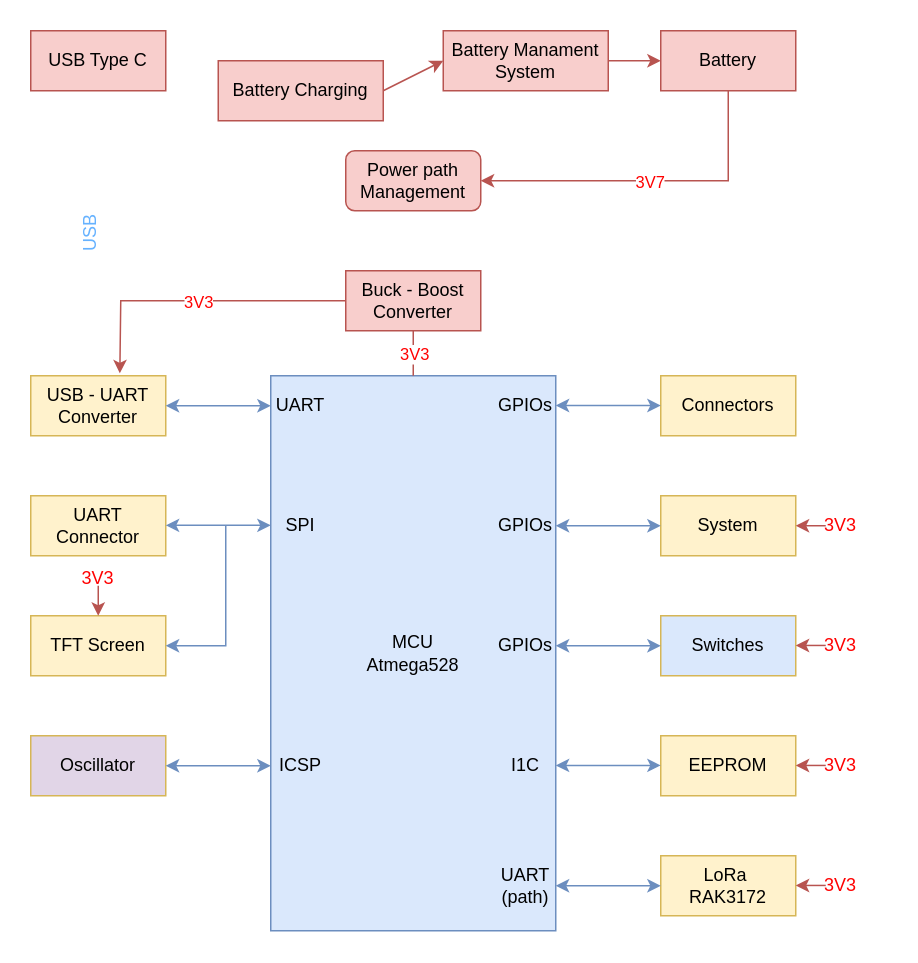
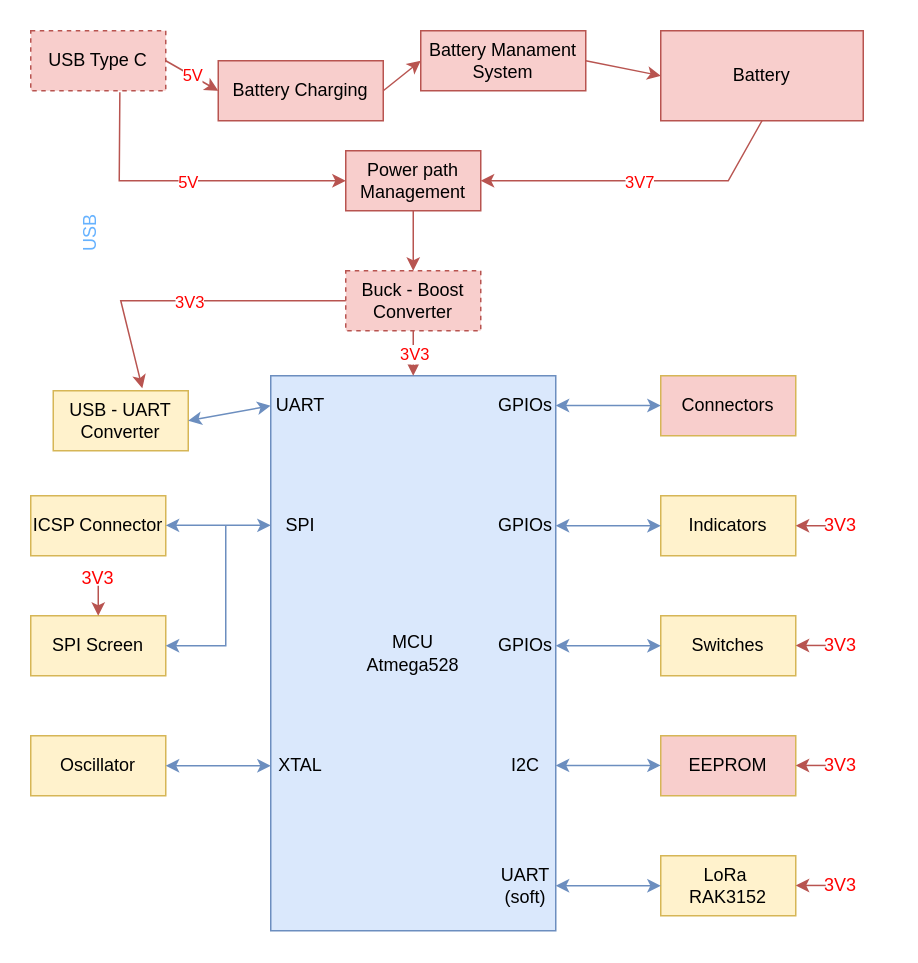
  <mxCell id="0" />
  <mxCell id="1" parent="0" />
  <mxCell id="2" value="MCU&lt;div&gt;Atmega528&lt;/div&gt;" style="rounded=0;whiteSpace=wrap;html=1;fillColor=#dae8fc;strokeColor=#6c8ebf;" parent="1" vertex="1"><mxGeometry x="180" y="250" width="190" height="370" as="geometry" /></mxCell>
- <mxCell id="3" value="USB Type C" style="rounded=0;whiteSpace=wrap;html=1;fillColor=#f8cecc;strokeColor=#b85450;" parent="1" vertex="1"><mxGeometry x="20" y="20" width="90" height="40" as="geometry" /></mxCell>
+ <mxCell id="3" value="USB Type C" style="rounded=0;whiteSpace=wrap;html=1;fillColor=#f8cecc;strokeColor=#b85450;dashed=1;" parent="1" vertex="1"><mxGeometry x="20" y="20" width="90" height="40" as="geometry" /></mxCell>
  <mxCell id="4" value="Battery Charging" style="rounded=0;whiteSpace=wrap;html=1;fillColor=#f8cecc;strokeColor=#b85450;" parent="1" vertex="1"><mxGeometry x="145" y="40" width="110" height="40" as="geometry" /></mxCell>
- <mxCell id="5" value="Battery Manament System" style="rounded=0;whiteSpace=wrap;html=1;fillColor=#f8cecc;strokeColor=#b85450;" parent="1" vertex="1"><mxGeometry x="295" y="20" width="110" height="40" as="geometry" /></mxCell>
- <mxCell id="6" value="USB - UART Converter" style="rounded=0;whiteSpace=wrap;html=1;fillColor=#fff2cc;strokeColor=#d6b656;" parent="1" vertex="1"><mxGeometry x="20" y="250" width="90" height="40" as="geometry" /></mxCell>
- <mxCell id="7" value="UART Connector" style="rounded=0;whiteSpace=wrap;html=1;fillColor=#fff2cc;strokeColor=#d6b656;" parent="1" vertex="1"><mxGeometry x="20" y="330" width="90" height="40" as="geometry" /></mxCell>
- <mxCell id="8" value="Battery" style="rounded=0;whiteSpace=wrap;html=1;fillColor=#f8cecc;strokeColor=#b85450;" parent="1" vertex="1"><mxGeometry x="440" y="20" width="90" height="40" as="geometry" /></mxCell>
- <mxCell id="9" value="System" style="rounded=0;whiteSpace=wrap;html=1;fillColor=#fff2cc;strokeColor=#d6b656;" parent="1" vertex="1"><mxGeometry x="440" y="330" width="90" height="40" as="geometry" /></mxCell>
- <mxCell id="10" value="Connectors" style="rounded=0;whiteSpace=wrap;html=1;fillColor=#fff2cc;strokeColor=#d6b656;" parent="1" vertex="1"><mxGeometry x="440" y="250" width="90" height="40" as="geometry" /></mxCell>
- <mxCell id="11" value="Power path Management" style="whiteSpace=wrap;html=1;fillColor=#f8cecc;strokeColor=#b85450;rounded=1;" parent="1" vertex="1"><mxGeometry x="230" y="100" width="90" height="40" as="geometry" /></mxCell>
- <mxCell id="12" value="Buck - Boost Converter" style="rounded=0;whiteSpace=wrap;html=1;fillColor=#f8cecc;strokeColor=#b85450;" parent="1" vertex="1"><mxGeometry x="230" y="180" width="90" height="40" as="geometry" /></mxCell>
- <mxCell id="13" value="TFT Screen" style="rounded=0;whiteSpace=wrap;html=1;fillColor=#fff2cc;strokeColor=#d6b656;" parent="1" vertex="1"><mxGeometry x="20" y="410" width="90" height="40" as="geometry" /></mxCell>
- <mxCell id="14" value="Oscillator" style="rounded=0;whiteSpace=wrap;html=1;fillColor=#e1d5e7;strokeColor=#d6b656;" parent="1" vertex="1"><mxGeometry x="20" y="490" width="90" height="40" as="geometry" /></mxCell>
- <mxCell id="15" value="Switches" style="rounded=0;whiteSpace=wrap;html=1;fillColor=#dae8fc;strokeColor=#d6b656;" parent="1" vertex="1"><mxGeometry x="440" y="410" width="90" height="40" as="geometry" /></mxCell>
- <mxCell id="16" value="EEPROM" style="rounded=0;whiteSpace=wrap;html=1;fillColor=#fff2cc;strokeColor=#d6b656;" parent="1" vertex="1"><mxGeometry x="440" y="490" width="90" height="40" as="geometry" /></mxCell>
- <mxCell id="17" value="LoRa&amp;nbsp;&lt;div&gt;RAK3172&lt;/div&gt;" style="rounded=0;whiteSpace=wrap;html=1;fillColor=#fff2cc;strokeColor=#d6b656;" parent="1" vertex="1"><mxGeometry x="440" y="570" width="90" height="40" as="geometry" /></mxCell>
+ <mxCell id="5" value="Battery Manament System" style="rounded=0;whiteSpace=wrap;html=1;fillColor=#f8cecc;strokeColor=#b85450;" parent="1" vertex="1"><mxGeometry x="280" y="20" width="110" height="40" as="geometry" /></mxCell>
+ <mxCell id="6" value="USB - UART Converter" style="rounded=0;whiteSpace=wrap;html=1;fillColor=#fff2cc;strokeColor=#d6b656;" parent="1" vertex="1"><mxGeometry x="35" y="260" width="90" height="40" as="geometry" /></mxCell>
+ <mxCell id="7" value="ICSP Connector" style="rounded=0;whiteSpace=wrap;html=1;fillColor=#fff2cc;strokeColor=#d6b656;" parent="1" vertex="1"><mxGeometry x="20" y="330" width="90" height="40" as="geometry" /></mxCell>
+ <mxCell id="8" value="Battery" style="rounded=0;whiteSpace=wrap;html=1;fillColor=#f8cecc;strokeColor=#b85450;" parent="1" vertex="1"><mxGeometry x="440" y="20" width="135" height="60" as="geometry" /></mxCell>
+ <mxCell id="9" value="Indicators" style="rounded=0;whiteSpace=wrap;html=1;fillColor=#fff2cc;strokeColor=#d6b656;" parent="1" vertex="1"><mxGeometry x="440" y="330" width="90" height="40" as="geometry" /></mxCell>
+ <mxCell id="10" value="Connectors" style="rounded=0;whiteSpace=wrap;html=1;fillColor=#f8cecc;strokeColor=#d6b656;" parent="1" vertex="1"><mxGeometry x="440" y="250" width="90" height="40" as="geometry" /></mxCell>
+ <mxCell id="11" value="Power path Management" style="rounded=0;whiteSpace=wrap;html=1;fillColor=#f8cecc;strokeColor=#b85450;" parent="1" vertex="1"><mxGeometry x="230" y="100" width="90" height="40" as="geometry" /></mxCell>
+ <mxCell id="12" value="Buck - Boost Converter" style="rounded=0;whiteSpace=wrap;html=1;fillColor=#f8cecc;strokeColor=#b85450;dashed=1;" parent="1" vertex="1"><mxGeometry x="230" y="180" width="90" height="40" as="geometry" /></mxCell>
+ <mxCell id="13" value="SPI Screen" style="rounded=0;whiteSpace=wrap;html=1;fillColor=#fff2cc;strokeColor=#d6b656;" parent="1" vertex="1"><mxGeometry x="20" y="410" width="90" height="40" as="geometry" /></mxCell>
+ <mxCell id="14" value="Oscillator" style="rounded=0;whiteSpace=wrap;html=1;fillColor=#fff2cc;strokeColor=#d6b656;" parent="1" vertex="1"><mxGeometry x="20" y="490" width="90" height="40" as="geometry" /></mxCell>
+ <mxCell id="15" value="Switches" style="rounded=0;whiteSpace=wrap;html=1;fillColor=#fff2cc;strokeColor=#d6b656;" parent="1" vertex="1"><mxGeometry x="440" y="410" width="90" height="40" as="geometry" /></mxCell>
+ <mxCell id="16" value="EEPROM" style="rounded=0;whiteSpace=wrap;html=1;fillColor=#f8cecc;strokeColor=#d6b656;" parent="1" vertex="1"><mxGeometry x="440" y="490" width="90" height="40" as="geometry" /></mxCell>
+ <mxCell id="17" value="LoRa&amp;nbsp;&lt;div&gt;RAK3152&lt;/div&gt;" style="rounded=0;whiteSpace=wrap;html=1;fillColor=#fff2cc;strokeColor=#d6b656;" parent="1" vertex="1"><mxGeometry x="440" y="570" width="90" height="40" as="geometry" /></mxCell>
  <mxCell id="18" value="" style="endArrow=classic;startArrow=classic;html=1;rounded=0;entryX=0;entryY=0.054;entryDx=0;entryDy=0;entryPerimeter=0;exitX=1;exitY=0.5;exitDx=0;exitDy=0;fillColor=#dae8fc;strokeColor=#6c8ebf;" parent="1" source="6" target="2" edge="1"><mxGeometry width="50" height="50" relative="1" as="geometry"><mxPoint x="120" y="270" as="sourcePoint" /><mxPoint x="170" y="220" as="targetPoint" /></mxGeometry></mxCell>
  <mxCell id="19" value="UART" style="text;html=1;align=center;verticalAlign=middle;whiteSpace=wrap;rounded=0;" parent="1" vertex="1"><mxGeometry x="170" y="255" width="60" height="30" as="geometry" /></mxCell>
  <mxCell id="20" value="SPI" style="text;html=1;align=center;verticalAlign=middle;whiteSpace=wrap;rounded=0;" parent="1" vertex="1"><mxGeometry x="170" y="335" width="60" height="30" as="geometry" /></mxCell>
- <mxCell id="21" value="ICSP" style="text;html=1;align=center;verticalAlign=middle;whiteSpace=wrap;rounded=0;" parent="1" vertex="1"><mxGeometry x="170" y="495" width="60" height="30" as="geometry" /></mxCell>
+ <mxCell id="21" value="XTAL" style="text;html=1;align=center;verticalAlign=middle;whiteSpace=wrap;rounded=0;" parent="1" vertex="1"><mxGeometry x="170" y="495" width="60" height="30" as="geometry" /></mxCell>
  <mxCell id="22" value="GPIOs" style="text;html=1;align=center;verticalAlign=middle;whiteSpace=wrap;rounded=0;" parent="1" vertex="1"><mxGeometry x="320" y="255" width="60" height="30" as="geometry" /></mxCell>
  <mxCell id="23" value="GPIOs" style="text;html=1;align=center;verticalAlign=middle;whiteSpace=wrap;rounded=0;" parent="1" vertex="1"><mxGeometry x="320" y="335" width="60" height="30" as="geometry" /></mxCell>
  <mxCell id="24" value="GPIOs" style="text;html=1;align=center;verticalAlign=middle;whiteSpace=wrap;rounded=0;" parent="1" vertex="1"><mxGeometry x="320" y="415" width="60" height="30" as="geometry" /></mxCell>
- <mxCell id="25" value="I1C" style="text;html=1;align=center;verticalAlign=middle;whiteSpace=wrap;rounded=0;" parent="1" vertex="1"><mxGeometry x="320" y="495" width="60" height="30" as="geometry" /></mxCell>
- <mxCell id="26" value="UART (path)" style="text;html=1;align=center;verticalAlign=middle;whiteSpace=wrap;rounded=0;" parent="1" vertex="1"><mxGeometry x="320" y="575" width="60" height="30" as="geometry" /></mxCell>
+ <mxCell id="25" value="I2C" style="text;html=1;align=center;verticalAlign=middle;whiteSpace=wrap;rounded=0;" parent="1" vertex="1"><mxGeometry x="320" y="495" width="60" height="30" as="geometry" /></mxCell>
+ <mxCell id="26" value="UART (soft)" style="text;html=1;align=center;verticalAlign=middle;whiteSpace=wrap;rounded=0;" parent="1" vertex="1"><mxGeometry x="320" y="575" width="60" height="30" as="geometry" /></mxCell>
  <mxCell id="27" value="" style="endArrow=classic;startArrow=classic;html=1;rounded=0;entryX=0;entryY=0.054;entryDx=0;entryDy=0;entryPerimeter=0;exitX=1;exitY=0.5;exitDx=0;exitDy=0;fillColor=#dae8fc;strokeColor=#6c8ebf;" parent="1" edge="1"><mxGeometry width="50" height="50" relative="1" as="geometry"><mxPoint x="110" y="349.72" as="sourcePoint" /><mxPoint x="180" y="349.72" as="targetPoint" /><Array as="points"><mxPoint x="130" y="349.72" /></Array></mxGeometry></mxCell>
  <mxCell id="28" value="" style="endArrow=classic;startArrow=classic;html=1;rounded=0;entryX=0;entryY=0.054;entryDx=0;entryDy=0;entryPerimeter=0;exitX=1;exitY=0.5;exitDx=0;exitDy=0;fillColor=#dae8fc;strokeColor=#6c8ebf;" parent="1" edge="1"><mxGeometry width="50" height="50" relative="1" as="geometry"><mxPoint x="110" y="510" as="sourcePoint" /><mxPoint x="180" y="510" as="targetPoint" /></mxGeometry></mxCell>
  <mxCell id="29" value="" style="endArrow=classic;startArrow=classic;html=1;rounded=0;entryX=0;entryY=0.054;entryDx=0;entryDy=0;entryPerimeter=0;exitX=1;exitY=0.5;exitDx=0;exitDy=0;fillColor=#dae8fc;strokeColor=#6c8ebf;" parent="1" edge="1"><mxGeometry width="50" height="50" relative="1" as="geometry"><mxPoint x="370" y="269.84" as="sourcePoint" /><mxPoint x="440" y="269.84" as="targetPoint" /></mxGeometry></mxCell>
  <mxCell id="30" value="" style="endArrow=classic;startArrow=classic;html=1;rounded=0;entryX=0;entryY=0.054;entryDx=0;entryDy=0;entryPerimeter=0;exitX=1;exitY=0.5;exitDx=0;exitDy=0;fillColor=#dae8fc;strokeColor=#6c8ebf;" parent="1" edge="1"><mxGeometry width="50" height="50" relative="1" as="geometry"><mxPoint x="370" y="350" as="sourcePoint" /><mxPoint x="440" y="350" as="targetPoint" /></mxGeometry></mxCell>
  <mxCell id="31" value="" style="endArrow=classic;startArrow=classic;html=1;rounded=0;entryX=0;entryY=0.054;entryDx=0;entryDy=0;entryPerimeter=0;exitX=1;exitY=0.5;exitDx=0;exitDy=0;fillColor=#dae8fc;strokeColor=#6c8ebf;" parent="1" edge="1"><mxGeometry width="50" height="50" relative="1" as="geometry"><mxPoint x="370" y="430" as="sourcePoint" /><mxPoint x="440" y="430" as="targetPoint" /></mxGeometry></mxCell>
  <mxCell id="32" value="" style="endArrow=classic;startArrow=classic;html=1;rounded=0;entryX=0;entryY=0.054;entryDx=0;entryDy=0;entryPerimeter=0;exitX=1;exitY=0.5;exitDx=0;exitDy=0;fillColor=#dae8fc;strokeColor=#6c8ebf;" parent="1" edge="1"><mxGeometry width="50" height="50" relative="1" as="geometry"><mxPoint x="370" y="509.77" as="sourcePoint" /><mxPoint x="440" y="509.77" as="targetPoint" /></mxGeometry></mxCell>
  <mxCell id="33" value="" style="endArrow=classic;startArrow=classic;html=1;rounded=0;entryX=0;entryY=0.054;entryDx=0;entryDy=0;entryPerimeter=0;exitX=1;exitY=0.5;exitDx=0;exitDy=0;fillColor=#dae8fc;strokeColor=#6c8ebf;" parent="1" edge="1"><mxGeometry width="50" height="50" relative="1" as="geometry"><mxPoint x="370" y="590" as="sourcePoint" /><mxPoint x="440" y="590" as="targetPoint" /></mxGeometry></mxCell>
  <mxCell id="34" value="" style="endArrow=classic;html=1;rounded=0;entryX=1;entryY=0.5;entryDx=0;entryDy=0;fillColor=#dae8fc;strokeColor=#6c8ebf;" parent="1" target="13" edge="1"><mxGeometry width="50" height="50" relative="1" as="geometry"><mxPoint x="150" y="350" as="sourcePoint" /><mxPoint x="170" y="370" as="targetPoint" /><Array as="points"><mxPoint x="150" y="390" /><mxPoint x="150" y="430" /></Array></mxGeometry></mxCell>
+ <mxCell id="35" value="" style="endArrow=classic;html=1;rounded=0;exitX=1;exitY=0.5;exitDx=0;exitDy=0;entryX=0;entryY=0.5;entryDx=0;entryDy=0;fillColor=#f8cecc;strokeColor=#b85450;" parent="1" source="3" target="4" edge="1"><mxGeometry relative="1" as="geometry"><mxPoint x="240" y="160" as="sourcePoint" /><mxPoint x="340" y="160" as="targetPoint" /></mxGeometry></mxCell>
+ <mxCell id="36" value="5V" style="edgeLabel;resizable=0;html=1;;align=center;verticalAlign=middle;fontColor=#FF0000;" parent="35" connectable="0" vertex="1"><mxGeometry relative="1" as="geometry" /></mxCell>
  <mxCell id="37" value="" style="endArrow=classic;html=1;rounded=0;exitX=1;exitY=0.5;exitDx=0;exitDy=0;entryX=0;entryY=0.5;entryDx=0;entryDy=0;fillColor=#f8cecc;strokeColor=#b85450;" parent="1" source="4" target="5" edge="1"><mxGeometry width="50" height="50" relative="1" as="geometry"><mxPoint x="300" y="130" as="sourcePoint" /><mxPoint x="350" y="80" as="targetPoint" /></mxGeometry></mxCell>
  <mxCell id="38" value="" style="endArrow=classic;html=1;rounded=0;entryX=0;entryY=0.5;entryDx=0;entryDy=0;fillColor=#f8cecc;strokeColor=#b85450;exitX=1;exitY=0.5;exitDx=0;exitDy=0;" parent="1" source="5" target="8" edge="1"><mxGeometry width="50" height="50" relative="1" as="geometry"><mxPoint x="410" y="30" as="sourcePoint" /><mxPoint x="450" y="30" as="targetPoint" /></mxGeometry></mxCell>
  <mxCell id="39" value="" style="endArrow=classic;html=1;rounded=0;exitX=0.5;exitY=1;exitDx=0;exitDy=0;entryX=1;entryY=0.5;entryDx=0;entryDy=0;fillColor=#f8cecc;strokeColor=#b85450;" parent="1" source="8" target="11" edge="1"><mxGeometry relative="1" as="geometry"><mxPoint x="420" y="100" as="sourcePoint" /><mxPoint x="455" y="100" as="targetPoint" /><Array as="points"><mxPoint x="485" y="120" /></Array></mxGeometry></mxCell>
  <mxCell id="40" value="3V7" style="edgeLabel;resizable=0;html=1;;align=center;verticalAlign=middle;fontColor=#FF0000;" parent="39" connectable="0" vertex="1"><mxGeometry relative="1" as="geometry" /></mxCell>
+ <mxCell id="41" value="" style="endArrow=classic;html=1;rounded=0;exitX=0.66;exitY=1.024;exitDx=0;exitDy=0;entryX=0;entryY=0.5;entryDx=0;entryDy=0;fillColor=#f8cecc;strokeColor=#b85450;exitPerimeter=0;" parent="1" source="3" target="11" edge="1"><mxGeometry relative="1" as="geometry"><mxPoint x="140" y="80" as="sourcePoint" /><mxPoint x="175" y="80" as="targetPoint" /><Array as="points"><mxPoint x="79" y="120" /></Array></mxGeometry></mxCell>
+ <mxCell id="42" value="5V" style="edgeLabel;resizable=0;html=1;;align=center;verticalAlign=middle;fontColor=#FF0000;" parent="41" connectable="0" vertex="1"><mxGeometry relative="1" as="geometry" /></mxCell>
  <mxCell id="43" value="" style="endArrow=classic;html=1;rounded=0;exitX=0;exitY=0.5;exitDx=0;exitDy=0;entryX=0.66;entryY=-0.04;entryDx=0;entryDy=0;fillColor=#f8cecc;strokeColor=#b85450;entryPerimeter=0;" parent="1" source="12" target="6" edge="1"><mxGeometry relative="1" as="geometry"><mxPoint x="180" y="180" as="sourcePoint" /><mxPoint x="215" y="180" as="targetPoint" /><Array as="points"><mxPoint x="80" y="200" /></Array></mxGeometry></mxCell>
  <mxCell id="44" value="3V3" style="edgeLabel;resizable=0;html=1;;align=center;verticalAlign=middle;fontColor=#FF0000;" parent="43" connectable="0" vertex="1"><mxGeometry relative="1" as="geometry" /></mxCell>
- <mxCell id="45" value="" style="endArrow=none;html=1;rounded=0;exitX=0.5;exitY=1;exitDx=0;exitDy=0;entryX=0.5;entryY=0;entryDx=0;entryDy=0;fillColor=#f8cecc;strokeColor=#b85450;" parent="1" source="12" target="2" edge="1"><mxGeometry relative="1" as="geometry"><mxPoint x="200" y="230" as="sourcePoint" /><mxPoint x="235" y="230" as="targetPoint" /></mxGeometry></mxCell>
+ <mxCell id="45" value="" style="endArrow=classic;html=1;rounded=0;exitX=0.5;exitY=1;exitDx=0;exitDy=0;entryX=0.5;entryY=0;entryDx=0;entryDy=0;fillColor=#f8cecc;strokeColor=#b85450;" parent="1" source="12" target="2" edge="1"><mxGeometry relative="1" as="geometry"><mxPoint x="200" y="230" as="sourcePoint" /><mxPoint x="235" y="230" as="targetPoint" /></mxGeometry></mxCell>
  <mxCell id="46" value="3V3" style="edgeLabel;resizable=0;html=1;;align=center;verticalAlign=middle;fontColor=#FF0000;" parent="45" connectable="0" vertex="1"><mxGeometry relative="1" as="geometry" /></mxCell>
+ <mxCell id="47" value="" style="endArrow=classic;html=1;rounded=0;exitX=0.5;exitY=1;exitDx=0;exitDy=0;entryX=0.5;entryY=0;entryDx=0;entryDy=0;fillColor=#f8cecc;strokeColor=#b85450;" parent="1" source="11" target="12" edge="1"><mxGeometry width="50" height="50" relative="1" as="geometry"><mxPoint x="340" y="150" as="sourcePoint" /><mxPoint x="380" y="150" as="targetPoint" /></mxGeometry></mxCell>
  <mxCell id="48" value="&lt;font style=&quot;color: rgb(102, 178, 255);&quot;&gt;USB&lt;/font&gt;" style="text;html=1;align=center;verticalAlign=middle;whiteSpace=wrap;rounded=0;rotation=-90;" parent="1" vertex="1"><mxGeometry x="30" y="140" width="60" height="30" as="geometry" /></mxCell>
  <mxCell id="49" value="" style="endArrow=classic;html=1;rounded=0;entryX=0.5;entryY=0;entryDx=0;entryDy=0;fillColor=#f8cecc;strokeColor=#b85450;" parent="1" target="13" edge="1"><mxGeometry width="50" height="50" relative="1" as="geometry"><mxPoint x="65" y="390" as="sourcePoint" /><mxPoint x="210" y="290" as="targetPoint" /></mxGeometry></mxCell>
  <mxCell id="50" value="&lt;font style=&quot;color: rgb(255, 0, 0);&quot;&gt;3V3&lt;/font&gt;" style="text;html=1;align=center;verticalAlign=middle;whiteSpace=wrap;rounded=0;" parent="1" vertex="1"><mxGeometry x="35" y="370" width="60" height="30" as="geometry" /></mxCell>
  <mxCell id="51" value="" style="endArrow=classic;html=1;rounded=0;entryX=1;entryY=0.5;entryDx=0;entryDy=0;fillColor=#f8cecc;strokeColor=#b85450;" edge="1" parent="1" target="9"><mxGeometry width="50" height="50" relative="1" as="geometry"><mxPoint x="550" y="350" as="sourcePoint" /><mxPoint x="550" y="370" as="targetPoint" /></mxGeometry></mxCell>
  <mxCell id="52" value="&lt;font style=&quot;color: rgb(255, 0, 0);&quot;&gt;3V3&lt;/font&gt;" style="text;html=1;align=center;verticalAlign=middle;whiteSpace=wrap;rounded=0;" vertex="1" parent="1"><mxGeometry x="530" y="335" width="60" height="30" as="geometry" /></mxCell>
  <mxCell id="53" value="" style="endArrow=classic;html=1;rounded=0;entryX=1;entryY=0.5;entryDx=0;entryDy=0;fillColor=#f8cecc;strokeColor=#b85450;" edge="1" parent="1"><mxGeometry width="50" height="50" relative="1" as="geometry"><mxPoint x="550" y="429.8" as="sourcePoint" /><mxPoint x="530" y="429.8" as="targetPoint" /></mxGeometry></mxCell>
  <mxCell id="54" value="" style="endArrow=classic;html=1;rounded=0;entryX=1;entryY=0.5;entryDx=0;entryDy=0;fillColor=#f8cecc;strokeColor=#b85450;" edge="1" parent="1"><mxGeometry width="50" height="50" relative="1" as="geometry"><mxPoint x="550" y="509.8" as="sourcePoint" /><mxPoint x="530" y="509.8" as="targetPoint" /></mxGeometry></mxCell>
  <mxCell id="55" value="" style="endArrow=classic;html=1;rounded=0;entryX=1;entryY=0.5;entryDx=0;entryDy=0;fillColor=#f8cecc;strokeColor=#b85450;" edge="1" parent="1"><mxGeometry width="50" height="50" relative="1" as="geometry"><mxPoint x="550" y="589.8" as="sourcePoint" /><mxPoint x="530" y="589.8" as="targetPoint" /></mxGeometry></mxCell>
  <mxCell id="56" value="&lt;font style=&quot;color: rgb(255, 0, 0);&quot;&gt;3V3&lt;/font&gt;" style="text;html=1;align=center;verticalAlign=middle;whiteSpace=wrap;rounded=0;" vertex="1" parent="1"><mxGeometry x="530" y="415" width="60" height="30" as="geometry" /></mxCell>
  <mxCell id="57" value="&lt;font style=&quot;color: rgb(255, 0, 0);&quot;&gt;3V3&lt;/font&gt;" style="text;html=1;align=center;verticalAlign=middle;whiteSpace=wrap;rounded=0;" vertex="1" parent="1"><mxGeometry x="530" y="495" width="60" height="30" as="geometry" /></mxCell>
  <mxCell id="58" value="&lt;font style=&quot;color: rgb(255, 0, 0);&quot;&gt;3V3&lt;/font&gt;" style="text;html=1;align=center;verticalAlign=middle;whiteSpace=wrap;rounded=0;" vertex="1" parent="1"><mxGeometry x="530" y="575" width="60" height="30" as="geometry" /></mxCell>
